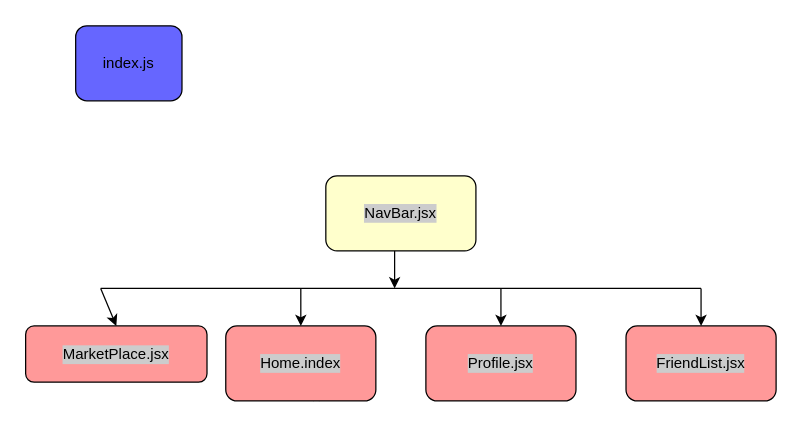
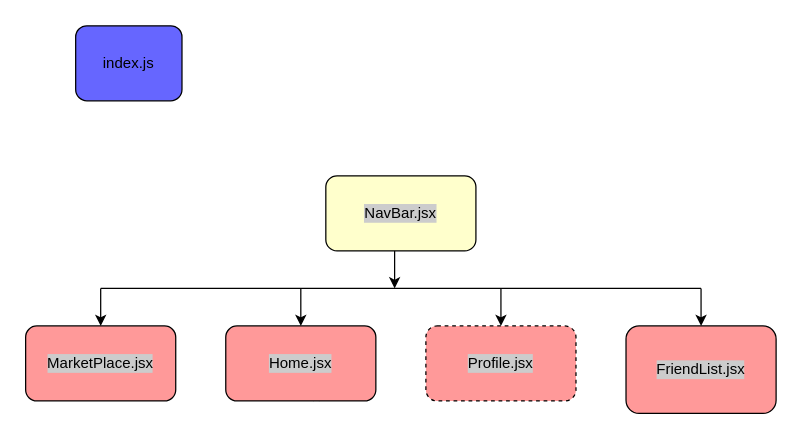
  <mxCell id="0" />
  <mxCell id="1" parent="0" />
  <mxCell id="2" value="index.js" style="rounded=1;whiteSpace=wrap;html=1;fillColor=#6666FF;" vertex="1" parent="1"><mxGeometry x="60" y="20" width="85" height="60" as="geometry" /></mxCell>
  <mxCell id="3" value="NavBar.jsx" style="rounded=1;whiteSpace=wrap;html=1;labelBackgroundColor=#CCCCCC;fontColor=none;fillColor=#FFFFCC;" vertex="1" parent="1"><mxGeometry x="260" y="140" width="120" height="60" as="geometry" /></mxCell>
- <mxCell id="4" value="MarketPlace.jsx" style="rounded=1;whiteSpace=wrap;html=1;labelBackgroundColor=#CCCCCC;fontColor=none;fillColor=#FF9999;" vertex="1" parent="1"><mxGeometry x="20" y="260" width="145" height="45" as="geometry" /></mxCell>
- <mxCell id="5" value="Profile.jsx" style="rounded=1;whiteSpace=wrap;html=1;labelBackgroundColor=#CCCCCC;fontColor=none;fillColor=#FF9999;" vertex="1" parent="1"><mxGeometry x="340" y="260" width="120" height="60" as="geometry" /></mxCell>
- <mxCell id="6" value="FriendList.jsx" style="rounded=1;whiteSpace=wrap;html=1;labelBackgroundColor=#CCCCCC;fontColor=none;fillColor=#FF9999;" vertex="1" parent="1"><mxGeometry x="500" y="260" width="120" height="60" as="geometry" /></mxCell>
+ <mxCell id="4" value="MarketPlace.jsx" style="rounded=1;whiteSpace=wrap;html=1;labelBackgroundColor=#CCCCCC;fontColor=none;fillColor=#FF9999;" vertex="1" parent="1"><mxGeometry x="20" y="260" width="120" height="60" as="geometry" /></mxCell>
+ <mxCell id="5" value="Profile.jsx" style="rounded=1;whiteSpace=wrap;html=1;labelBackgroundColor=#CCCCCC;fontColor=none;fillColor=#FF9999;dashed=1;" vertex="1" parent="1"><mxGeometry x="340" y="260" width="120" height="60" as="geometry" /></mxCell>
+ <mxCell id="6" value="FriendList.jsx" style="rounded=1;whiteSpace=wrap;html=1;labelBackgroundColor=#CCCCCC;fontColor=none;fillColor=#FF9999;" vertex="1" parent="1"><mxGeometry x="500" y="260" width="120" height="70" as="geometry" /></mxCell>
  <mxCell id="7" value="" style="endArrow=none;html=1;rounded=0;fontColor=none;" edge="1" parent="1"><mxGeometry width="50" height="50" relative="1" as="geometry"><mxPoint x="80" y="230" as="sourcePoint" /><mxPoint x="560" y="230" as="targetPoint" /></mxGeometry></mxCell>
  <mxCell id="8" value="" style="endArrow=classic;html=1;rounded=0;fontColor=none;" edge="1" parent="1"><mxGeometry width="50" height="50" relative="1" as="geometry"><mxPoint x="315" y="200" as="sourcePoint" /><mxPoint x="315" y="230" as="targetPoint" /><Array as="points"><mxPoint x="315" y="210" /></Array></mxGeometry></mxCell>
  <mxCell id="9" value="" style="endArrow=classic;html=1;rounded=0;fontColor=none;startArrow=none;" edge="1" parent="1" source="13"><mxGeometry width="50" height="50" relative="1" as="geometry"><mxPoint x="200" y="360" as="sourcePoint" /><mxPoint x="250" y="310" as="targetPoint" /></mxGeometry></mxCell>
  <mxCell id="10" value="" style="endArrow=classic;html=1;rounded=0;fontColor=none;entryX=0.5;entryY=0;entryDx=0;entryDy=0;" edge="1" parent="1" target="4"><mxGeometry width="50" height="50" relative="1" as="geometry"><mxPoint x="80" y="230" as="sourcePoint" /><mxPoint x="130" y="180" as="targetPoint" /></mxGeometry></mxCell>
  <mxCell id="11" value="" style="endArrow=classic;html=1;rounded=0;fontColor=none;entryX=0.5;entryY=0;entryDx=0;entryDy=0;" edge="1" parent="1" target="5"><mxGeometry width="50" height="50" relative="1" as="geometry"><mxPoint x="400" y="230" as="sourcePoint" /><mxPoint x="450" y="180" as="targetPoint" /></mxGeometry></mxCell>
  <mxCell id="12" value="" style="endArrow=classic;html=1;rounded=0;fontColor=none;entryX=0.5;entryY=0;entryDx=0;entryDy=0;" edge="1" parent="1" target="6"><mxGeometry width="50" height="50" relative="1" as="geometry"><mxPoint x="560" y="230" as="sourcePoint" /><mxPoint x="610" y="180" as="targetPoint" /></mxGeometry></mxCell>
- <mxCell id="13" value="Home.index" style="rounded=1;whiteSpace=wrap;html=1;labelBackgroundColor=#CCCCCC;fontColor=none;fillColor=#FF9999;" vertex="1" parent="1"><mxGeometry x="180" y="260" width="120" height="60" as="geometry" /></mxCell>
+ <mxCell id="13" value="Home.jsx" style="rounded=1;whiteSpace=wrap;html=1;labelBackgroundColor=#CCCCCC;fontColor=none;fillColor=#FF9999;" vertex="1" parent="1"><mxGeometry x="180" y="260" width="120" height="60" as="geometry" /></mxCell>
  <mxCell id="14" value="" style="endArrow=classic;html=1;rounded=0;fontColor=none;entryX=0.5;entryY=0;entryDx=0;entryDy=0;" edge="1" parent="1" target="13"><mxGeometry width="50" height="50" relative="1" as="geometry"><mxPoint x="240" y="230" as="sourcePoint" /><mxPoint x="290" y="180" as="targetPoint" /></mxGeometry></mxCell>
